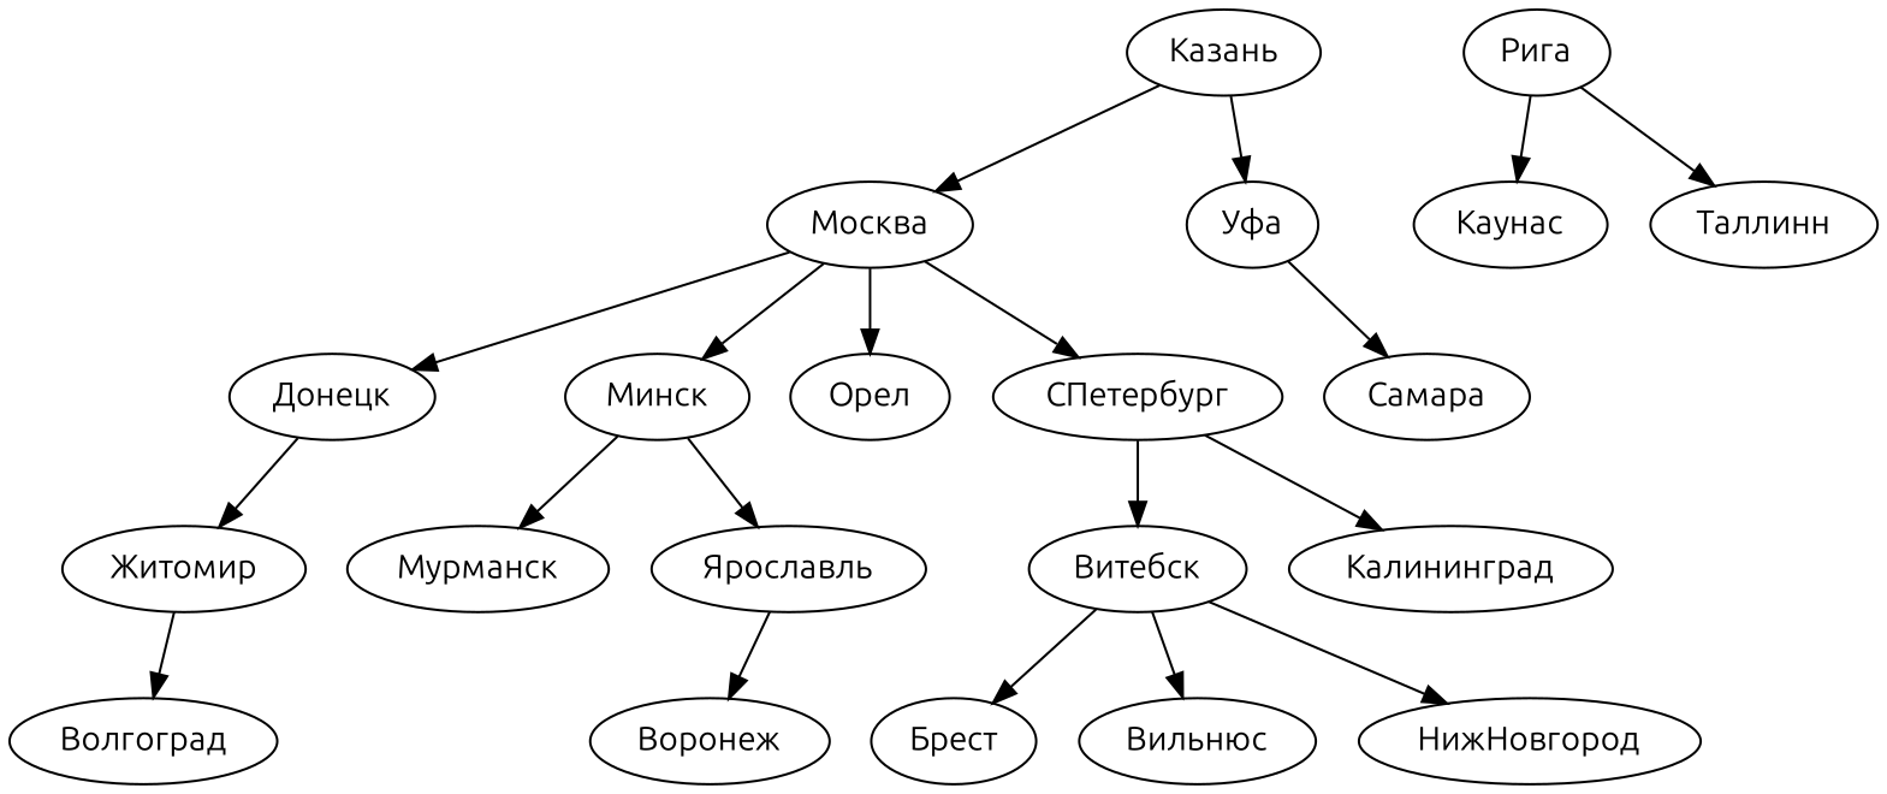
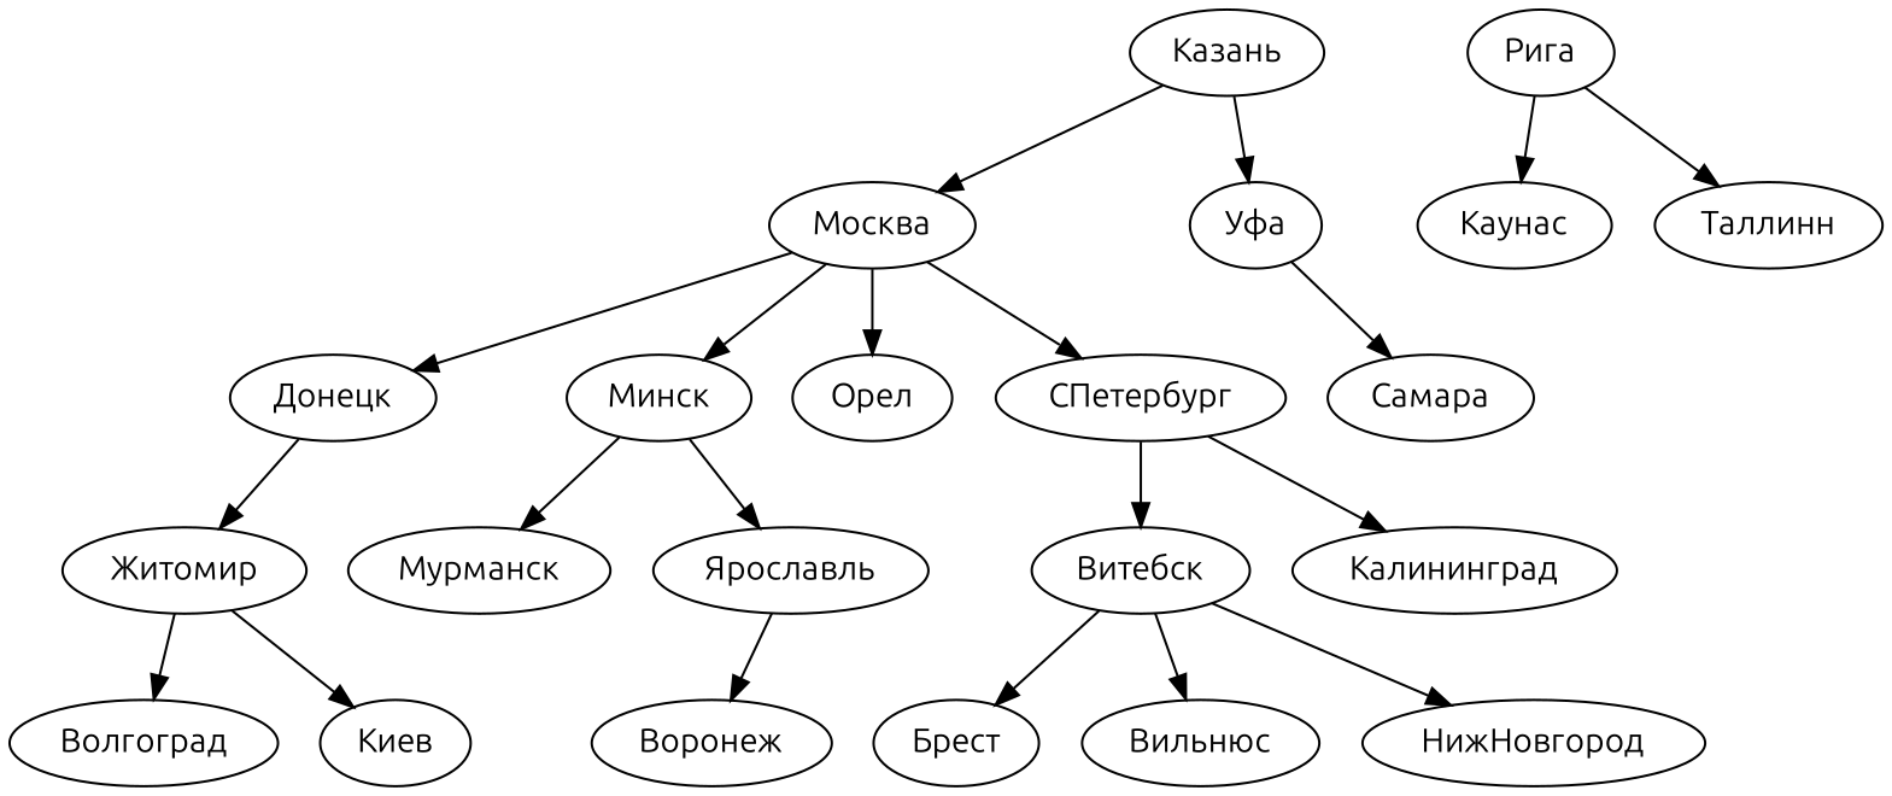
  digraph {
    fontname=Ubuntu
    node [fontname=Ubuntu]
    edge [fontname=Ubuntu]
    "Казань"
    "Москва"
    "Уфа"
    "Донецк"
    "Минск"
    "Орел"
    "СПетербург"
    "Самара"
    "Житомир"
    "Мурманск"
    "Ярославль"
    "Витебск"
    "Калининград"
    "Волгоград"
+   "Киев"
    "Воронеж"
    "Брест"
    "Вильнюс"
    "НижНовгород"
    "Рига"
    "Каунас"
    "Таллинн"
    "Казань" -> "Москва"
    "Казань" -> "Уфа"
    "Москва" -> "Донецк"
    "Москва" -> "Минск"
    "Москва" -> "Орел"
    "Москва" -> "СПетербург"
    "Уфа" -> "Самара"
    "Донецк" -> "Житомир"
    "Минск" -> "Мурманск"
    "Минск" -> "Ярославль"
    "СПетербург" -> "Витебск"
    "СПетербург" -> "Калининград"
    "Житомир" -> "Волгоград"
+   "Житомир" -> "Киев"
    "Ярославль" -> "Воронеж"
    "Витебск" -> "Брест"
    "Витебск" -> "Вильнюс"
    "Витебск" -> "НижНовгород"
    "Рига" -> "Каунас"
    "Рига" -> "Таллинн"
  }
